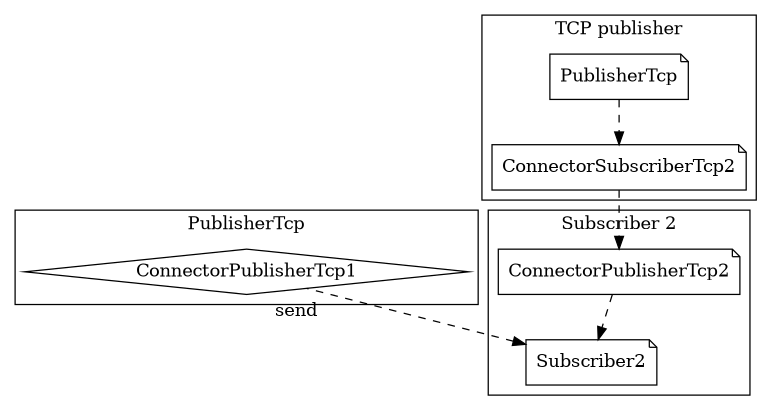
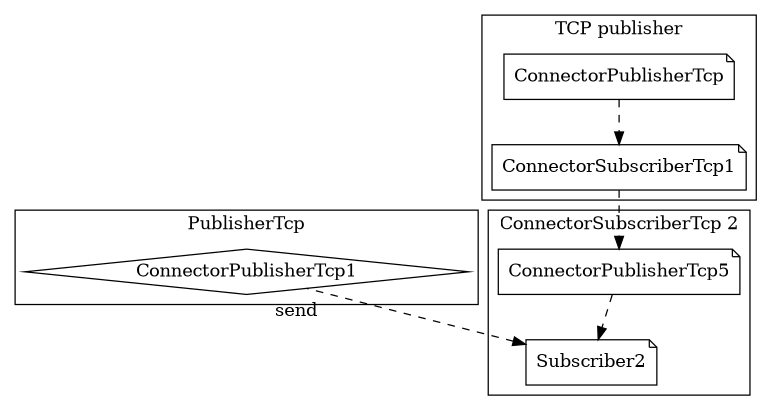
  digraph {
    newrank=true
    node [shape=note]
    edge [style=dashed]
    ConnectorPublisherTcp1 [shape=diamond]
-   ConnectorPublisherTcp2
-   PublisherTcp
-   ConnectorSubscriberTcp2
+   ConnectorPublisherTcp2 [label=ConnectorPublisherTcp5]
+   PublisherTcp [label=ConnectorPublisherTcp]
+   ConnectorSubscriberTcp2 [label=ConnectorSubscriberTcp1]
    Subscriber2
    subgraph sub_1 {
      rank=same
      ConnectorPublisherTcp1
      ConnectorPublisherTcp2
    }
    subgraph cluster_2 {
      label="TCP publisher"
      PublisherTcp
      ConnectorSubscriberTcp2
    }
    subgraph cluster_3 {
      label=PublisherTcp
      ConnectorPublisherTcp1
    }
    subgraph cluster_4 {
-     label="Subscriber 2"
+     label="ConnectorSubscriberTcp 2"
      ConnectorPublisherTcp2
      Subscriber2
    }
    ConnectorPublisherTcp2 -> Subscriber2
    PublisherTcp -> ConnectorSubscriberTcp2
    ConnectorSubscriberTcp2 -> ConnectorPublisherTcp2
    Subscriber2 -> ConnectorPublisherTcp1 [dir=back headlabel=send labelangle=-100 labeldistance=2]
  }
